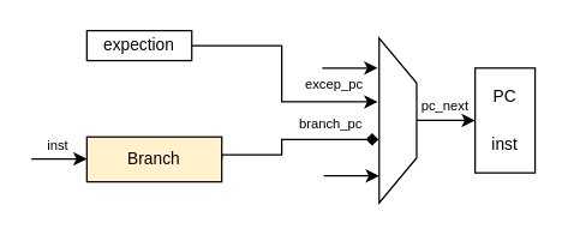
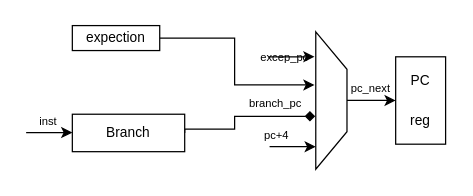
  <mxCell id="0" />
  <mxCell id="1" parent="0" />
  <mxCell id="2" value="" style="group" parent="1" vertex="1" connectable="0"><mxGeometry x="193" y="20" width="163" height="115" as="geometry" /></mxCell>
- <mxCell id="3" value="&lt;h5 style=&quot;font-size: 11px;&quot;&gt;&lt;font style=&quot;line-height: 1; font-weight: normal; font-size: 11px;&quot;&gt;PC&lt;/font&gt;&lt;/h5&gt;&lt;h5 style=&quot;font-size: 11px;&quot;&gt;&lt;font style=&quot;line-height: 1; font-weight: normal; font-size: 11px;&quot;&gt;inst&lt;/font&gt;&lt;/h5&gt;" style="rounded=0;whiteSpace=wrap;html=1;fontSize=11;fontStyle=1" parent="2" vertex="1"><mxGeometry x="123" y="25" width="40" height="70" as="geometry" /></mxCell>
+ <mxCell id="3" value="&lt;h5 style=&quot;font-size: 11px;&quot;&gt;&lt;font style=&quot;line-height: 1; font-weight: normal; font-size: 11px;&quot;&gt;PC&lt;/font&gt;&lt;/h5&gt;&lt;h5 style=&quot;font-size: 11px;&quot;&gt;&lt;font style=&quot;line-height: 1; font-weight: normal; font-size: 11px;&quot;&gt;reg&lt;/font&gt;&lt;/h5&gt;" style="rounded=0;whiteSpace=wrap;html=1;fontSize=11;fontStyle=1" parent="2" vertex="1"><mxGeometry x="123" y="25" width="40" height="70" as="geometry" /></mxCell>
  <mxCell id="4" value="" style="endArrow=classic;html=1;rounded=0;entryX=0;entryY=0.5;entryDx=0;entryDy=0;exitX=0.5;exitY=0;exitDx=0;exitDy=0;" parent="2" source="5" target="3" edge="1"><mxGeometry width="50" height="50" relative="1" as="geometry"><mxPoint x="51" y="59.5" as="sourcePoint" /><mxPoint x="121" y="59.5" as="targetPoint" /><Array as="points" /></mxGeometry></mxCell>
  <mxCell id="5" value="" style="shape=trapezoid;perimeter=trapezoidPerimeter;whiteSpace=wrap;html=1;fixedSize=1;rotation=90;size=30;" parent="2" vertex="1"><mxGeometry x="16.5" y="47.5" width="110" height="25" as="geometry" /></mxCell>
  <mxCell id="6" value="" style="endArrow=classic;html=1;rounded=0;entryX=0;entryY=0.5;entryDx=0;entryDy=0;exitX=0.5;exitY=0;exitDx=0;exitDy=0;" parent="2" edge="1"><mxGeometry width="50" height="50" relative="1" as="geometry"><mxPoint x="21" y="25" as="sourcePoint" /><mxPoint x="58" y="25" as="targetPoint" /><Array as="points" /></mxGeometry></mxCell>
  <mxCell id="7" value="" style="endArrow=classic;html=1;rounded=0;entryX=0;entryY=0.5;entryDx=0;entryDy=0;exitX=1;exitY=0.5;exitDx=0;exitDy=0;edgeStyle=elbowEdgeStyle;" parent="2" source="13" edge="1"><mxGeometry width="50" height="50" relative="1" as="geometry"><mxPoint x="21" y="47.5" as="sourcePoint" /><mxPoint x="58" y="47.5" as="targetPoint" /><Array as="points"><mxPoint x="-6" y="38" /></Array></mxGeometry></mxCell>
  <mxCell id="8" value="" style="endArrow=classic;html=1;rounded=0;entryX=0;entryY=0.5;entryDx=0;entryDy=0;exitX=0.5;exitY=0;exitDx=0;exitDy=0;" parent="2" edge="1"><mxGeometry width="50" height="50" relative="1" as="geometry"><mxPoint x="22" y="97" as="sourcePoint" /><mxPoint x="59" y="97" as="targetPoint" /><Array as="points" /></mxGeometry></mxCell>
- <mxCell id="9" value="excep_pc" style="text;strokeColor=none;fillColor=none;spacingLeft=4;spacingRight=4;overflow=hidden;rotatable=0;points=[[0,0.5],[1,0.5]];portConstraint=eastwest;fontSize=9;strokeWidth=0;" parent="2" vertex="1"><mxGeometry x="4" y="24" width="50" height="20" as="geometry" /></mxCell>
+ <mxCell id="9" value="excep_pc" style="text;strokeColor=none;fillColor=none;spacingLeft=4;spacingRight=4;overflow=hidden;rotatable=0;points=[[0,0.5],[1,0.5]];portConstraint=eastwest;fontSize=9;strokeWidth=0;" parent="2" vertex="1"><mxGeometry x="9" y="14" width="50" height="20" as="geometry" /></mxCell>
  <mxCell id="10" value="branch_pc" style="text;strokeColor=none;fillColor=none;spacingLeft=4;spacingRight=4;overflow=hidden;rotatable=0;points=[[0,0.5],[1,0.5]];portConstraint=eastwest;fontSize=9;strokeWidth=0;" parent="2" vertex="1"><mxGeometry y="51" width="62" height="20" as="geometry" /></mxCell>
+ <mxCell id="11" value="pc+4" style="text;strokeColor=none;fillColor=none;spacingLeft=4;spacingRight=4;overflow=hidden;rotatable=0;points=[[0,0.5],[1,0.5]];portConstraint=eastwest;fontSize=9;strokeWidth=0;" parent="2" vertex="1"><mxGeometry x="12" y="76" width="62" height="20" as="geometry" /></mxCell>
  <mxCell id="12" value="pc_next" style="text;strokeColor=none;fillColor=none;spacingLeft=4;spacingRight=4;overflow=hidden;rotatable=0;points=[[0,0.5],[1,0.5]];portConstraint=eastwest;fontSize=9;strokeWidth=0;" parent="2" vertex="1"><mxGeometry x="81.5" y="39" width="50" height="20" as="geometry" /></mxCell>
  <mxCell id="13" value="&lt;h5 style=&quot;font-size: 11px;&quot;&gt;&lt;span style=&quot;font-weight: 400;&quot;&gt;expection&lt;/span&gt;&lt;/h5&gt;" style="rounded=0;whiteSpace=wrap;html=1;fontSize=11;fontStyle=1" parent="1" vertex="1"><mxGeometry x="57" y="20" width="70" height="20" as="geometry" /></mxCell>
  <mxCell id="14" style="edgeStyle=orthogonalEdgeStyle;rounded=0;orthogonalLoop=1;jettySize=auto;html=1;exitX=1;exitY=0.5;exitDx=0;exitDy=0;entryX=0.944;entryY=1.083;entryDx=0;entryDy=0;entryPerimeter=0;fontFamily=Helvetica;fontSize=11;endArrow=diamond;endFill=1;" parent="1" source="15" target="10" edge="1"><mxGeometry relative="1" as="geometry"><Array as="points"><mxPoint x="187" y="103" /><mxPoint x="187" y="93" /></Array></mxGeometry></mxCell>
- <mxCell id="15" value="&lt;h5 style=&quot;font-size: 11px;&quot;&gt;&lt;span style=&quot;font-weight: 400;&quot;&gt;Branch&lt;/span&gt;&lt;/h5&gt;" style="rounded=0;whiteSpace=wrap;html=1;fontSize=11;fontStyle=1;fillColor=#fff2cc;" parent="1" vertex="1"><mxGeometry x="57" y="91" width="90" height="30" as="geometry" /></mxCell>
+ <mxCell id="15" value="&lt;h5 style=&quot;font-size: 11px;&quot;&gt;&lt;span style=&quot;font-weight: 400;&quot;&gt;Branch&lt;/span&gt;&lt;/h5&gt;" style="rounded=0;whiteSpace=wrap;html=1;fontSize=11;fontStyle=1" parent="1" vertex="1"><mxGeometry x="57" y="91" width="90" height="30" as="geometry" /></mxCell>
  <mxCell id="16" value="" style="endArrow=classic;html=1;rounded=0;entryX=0;entryY=0.5;entryDx=0;entryDy=0;exitX=0.5;exitY=0;exitDx=0;exitDy=0;" edge="1" parent="1"><mxGeometry width="50" height="50" relative="1" as="geometry"><mxPoint x="20" y="105.71" as="sourcePoint" /><mxPoint x="57" y="105.71" as="targetPoint" /><Array as="points" /></mxGeometry></mxCell>
  <mxCell id="17" value="inst" style="text;strokeColor=none;fillColor=none;spacingLeft=4;spacingRight=4;overflow=hidden;rotatable=0;points=[[0,0.5],[1,0.5]];portConstraint=eastwest;fontSize=9;strokeWidth=0;" vertex="1" parent="1"><mxGeometry x="25" y="85" width="62" height="20" as="geometry" /></mxCell>
